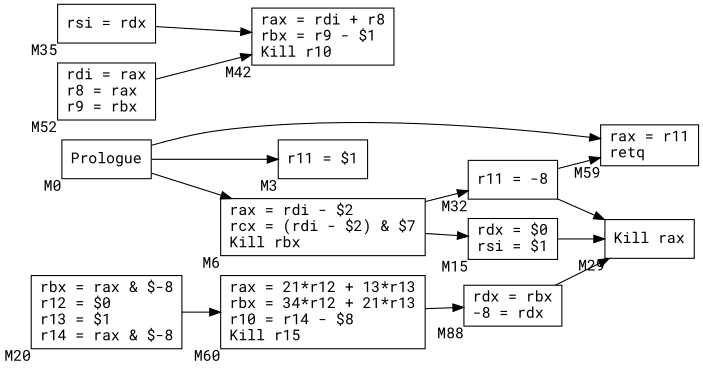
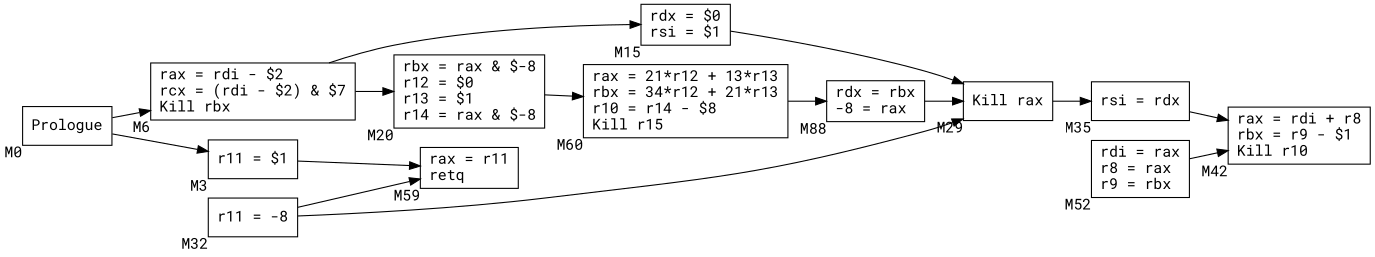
  digraph {
    fontname="Roboto Mono"
    rankdir=LR
    node [fontname="Roboto Mono" shape=box]
    edge [fontname="Roboto Mono"]
    n1 [label="Prologue\l" xlabel=M0]
    n2 [label="r11 = $1\l" xlabel=M3]
    n3 [label="rax = rdi - $2\lrcx = (rdi - $2) & $7\lKill rbx\l" xlabel=M6]
    n4 [label="rax = r11\lretq\l" xlabel=M59]
    n5 [label="rdx = $0\lrsi = $1\l" xlabel=M15]
    n6 [label="rbx = rax & $-8\lr12 = $0\lr13 = $1\lr14 = rax & $-8\l" xlabel=M20]
    n7 [label="Kill rax\l" xlabel=M29]
    n8 [label="rax = 21*r12 + 13*r13\lrbx = 34*r12 + 21*r13\lr10 = r14 - $8\lKill r15\l" xlabel=M60]
    n9 [label="rsi = rdx\l" xlabel=M35]
-   n10 [label="rdx = rbx\l-8 = rdx\l" xlabel=M88]
+   n10 [label="rdx = rbx\l-8 = rax\l" xlabel=M88]
    n11 [label="r11 = -8\l" xlabel=M32]
    n12 [label="rax = rdi + r8\lrbx = r9 - $1\lKill r10\l" xlabel=M42]
    n13 [label="rdi = rax\lr8 = rax\lr9 = rbx\l" xlabel=M52]
    n1 -> n2
    n1 -> n3
-   n1 -> n4
+   n2 -> n4
    n3 -> n5
-   n3 -> n11
+   n3 -> n6
    n5 -> n7
    n6 -> n8
+   n7 -> n9
    n8 -> n10
    n9 -> n12
    n10 -> n7
    n11 -> n4
    n11 -> n7
    n13 -> n12
  }
